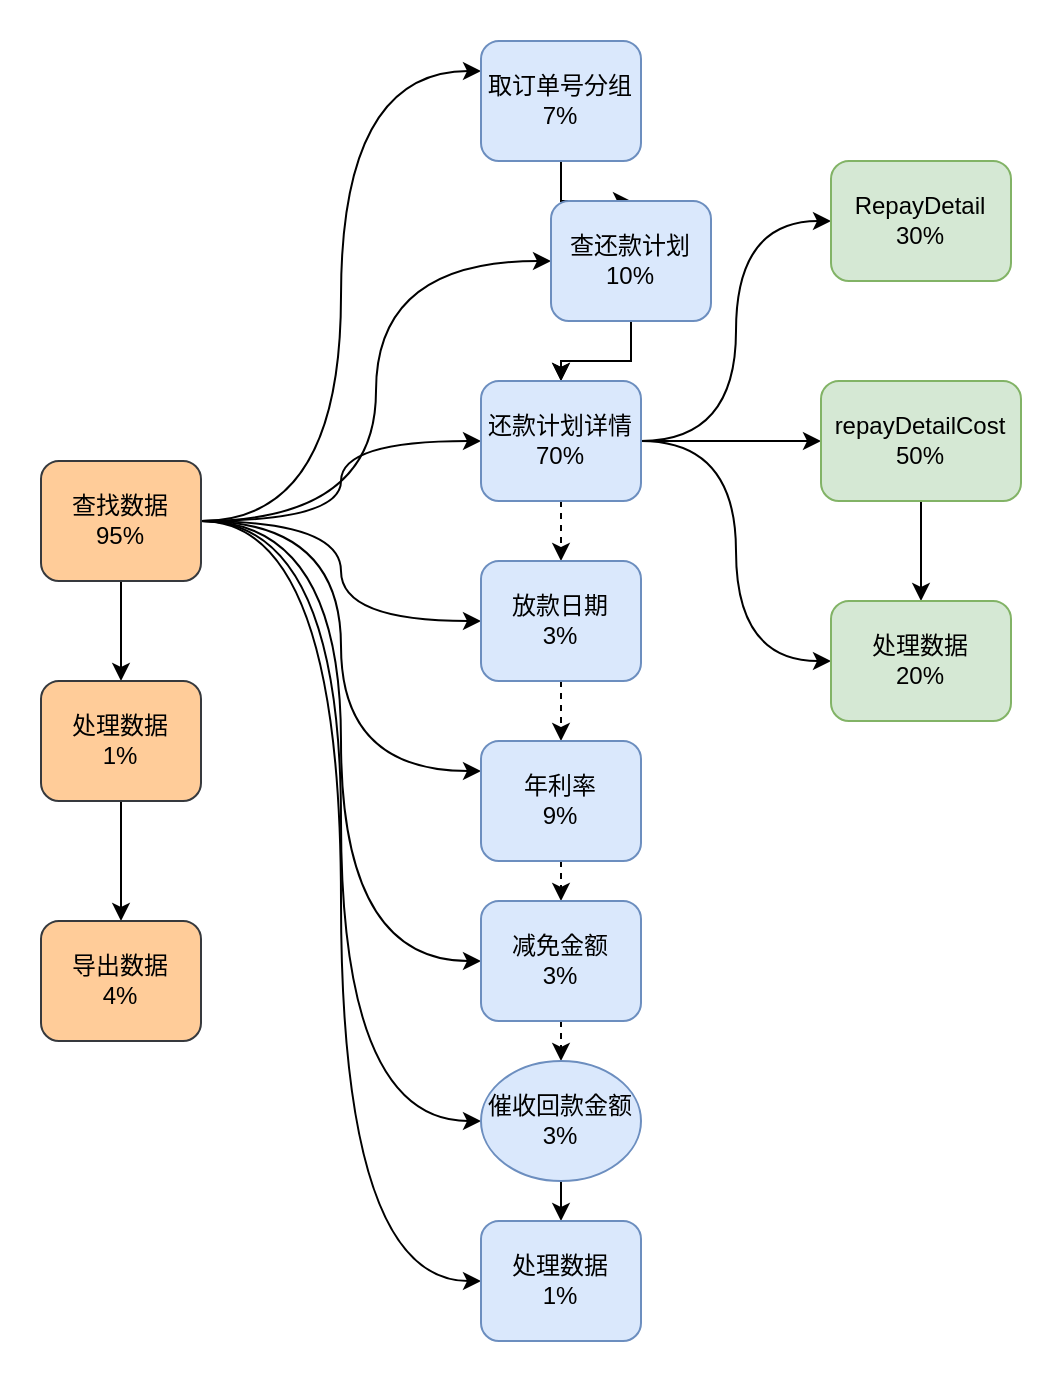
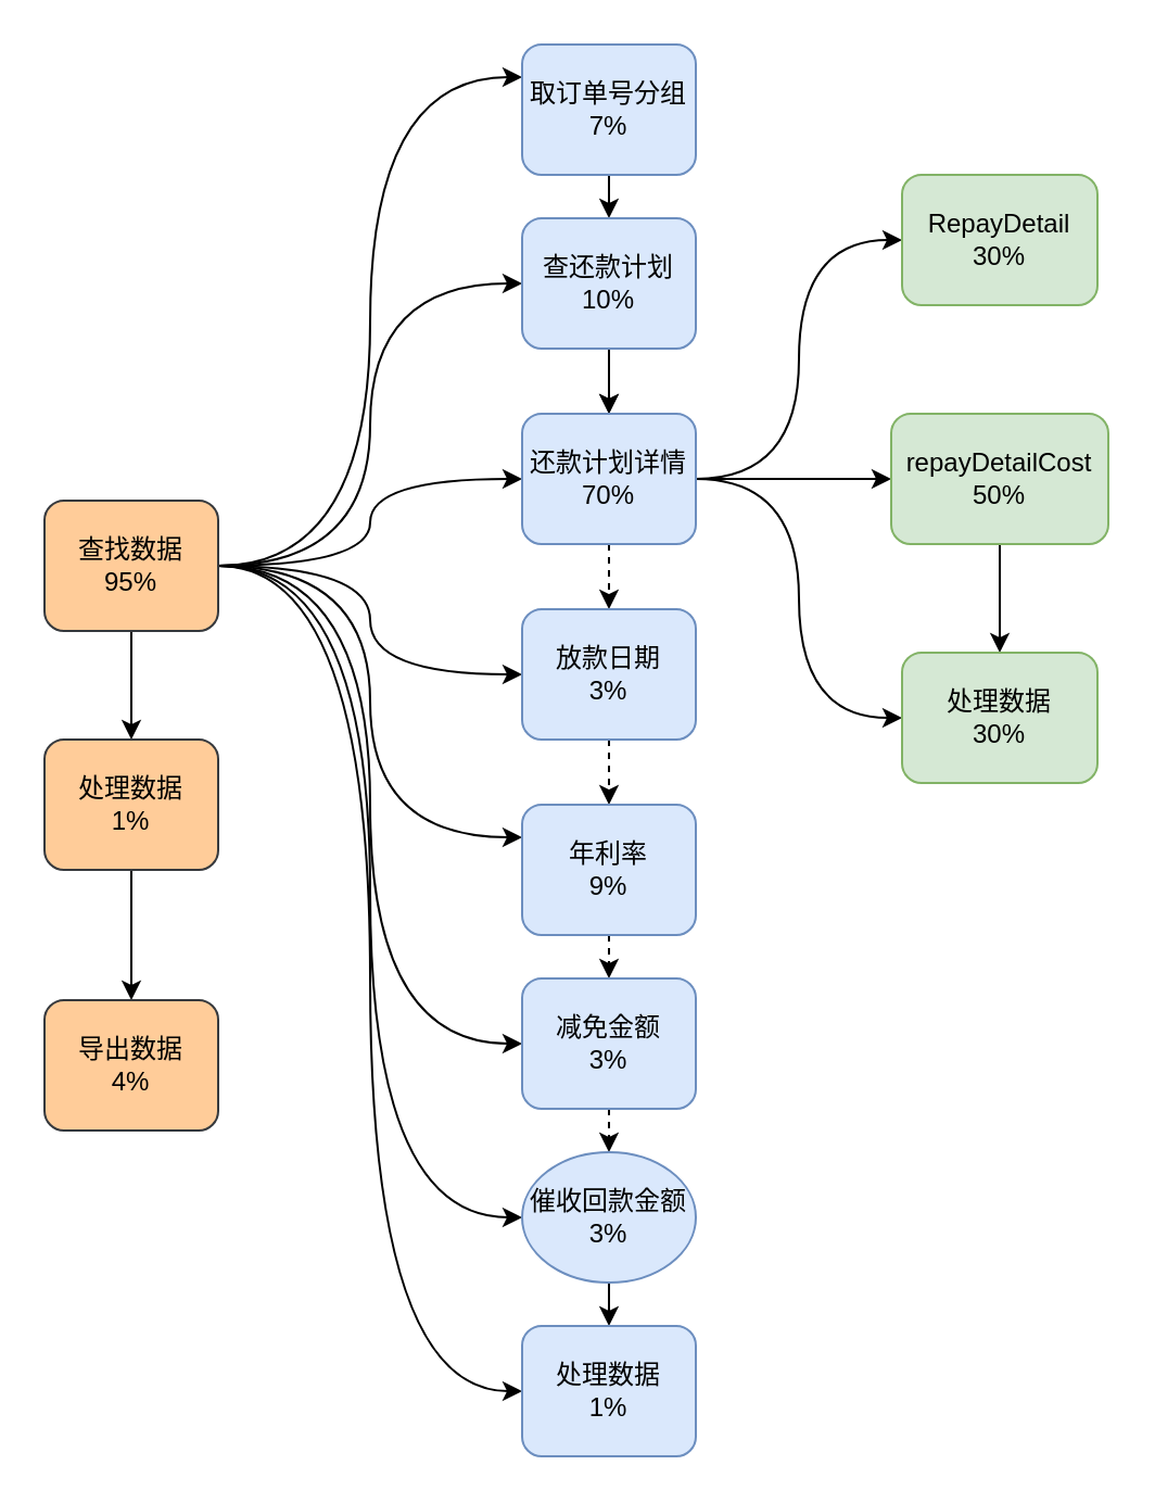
  <mxCell id="0" />
  <mxCell id="1" parent="0" />
  <mxCell id="2" style="edgeStyle=orthogonalEdgeStyle;rounded=0;orthogonalLoop=1;jettySize=auto;html=1;exitX=0.5;exitY=1;exitDx=0;exitDy=0;entryX=0.5;entryY=0;entryDx=0;entryDy=0;" edge="1" parent="1" source="11" target="13"><mxGeometry relative="1" as="geometry" /></mxCell>
  <mxCell id="3" style="edgeStyle=orthogonalEdgeStyle;orthogonalLoop=1;jettySize=auto;html=1;exitX=1;exitY=0.5;exitDx=0;exitDy=0;entryX=0;entryY=0.5;entryDx=0;entryDy=0;curved=1;" edge="1" parent="1" source="11" target="26"><mxGeometry relative="1" as="geometry" /></mxCell>
  <mxCell id="4" style="edgeStyle=orthogonalEdgeStyle;orthogonalLoop=1;jettySize=auto;html=1;exitX=1;exitY=0.5;exitDx=0;exitDy=0;entryX=0;entryY=0.25;entryDx=0;entryDy=0;curved=1;" edge="1" parent="1" source="11" target="16"><mxGeometry relative="1" as="geometry" /></mxCell>
  <mxCell id="5" style="edgeStyle=orthogonalEdgeStyle;orthogonalLoop=1;jettySize=auto;html=1;exitX=1;exitY=0.5;exitDx=0;exitDy=0;entryX=0;entryY=0.5;entryDx=0;entryDy=0;curved=1;" edge="1" parent="1" source="11" target="19"><mxGeometry relative="1" as="geometry" /></mxCell>
  <mxCell id="6" style="edgeStyle=orthogonalEdgeStyle;orthogonalLoop=1;jettySize=auto;html=1;exitX=1;exitY=0.5;exitDx=0;exitDy=0;entryX=0;entryY=0.5;entryDx=0;entryDy=0;curved=1;" edge="1" parent="1" source="11" target="24"><mxGeometry relative="1" as="geometry" /></mxCell>
  <mxCell id="7" style="edgeStyle=orthogonalEdgeStyle;orthogonalLoop=1;jettySize=auto;html=1;exitX=1;exitY=0.5;exitDx=0;exitDy=0;entryX=0;entryY=0.25;entryDx=0;entryDy=0;curved=1;" edge="1" parent="1" source="11" target="28"><mxGeometry relative="1" as="geometry" /></mxCell>
  <mxCell id="8" style="edgeStyle=orthogonalEdgeStyle;orthogonalLoop=1;jettySize=auto;html=1;exitX=1;exitY=0.5;exitDx=0;exitDy=0;entryX=0;entryY=0.5;entryDx=0;entryDy=0;curved=1;" edge="1" parent="1" source="11" target="30"><mxGeometry relative="1" as="geometry" /></mxCell>
  <mxCell id="9" style="edgeStyle=orthogonalEdgeStyle;orthogonalLoop=1;jettySize=auto;html=1;exitX=1;exitY=0.5;exitDx=0;exitDy=0;entryX=0;entryY=0.5;entryDx=0;entryDy=0;curved=1;" edge="1" parent="1" source="11" target="32"><mxGeometry relative="1" as="geometry" /></mxCell>
  <mxCell id="10" style="edgeStyle=orthogonalEdgeStyle;orthogonalLoop=1;jettySize=auto;html=1;exitX=1;exitY=0.5;exitDx=0;exitDy=0;entryX=0;entryY=0.5;entryDx=0;entryDy=0;curved=1;" edge="1" parent="1" source="11" target="37"><mxGeometry relative="1" as="geometry" /></mxCell>
  <mxCell id="11" value="&lt;font style=&quot;font-size: 12px;&quot;&gt;查找数据&lt;br&gt;95%&lt;/font&gt;" style="rounded=1;whiteSpace=wrap;html=1;shadow=0;glass=0;fillColor=#ffcc99;strokeColor=#36393d;direction=east;flipH=0;flipV=1;" vertex="1" parent="1"><mxGeometry x="20" y="230" width="80" height="60" as="geometry" /></mxCell>
  <mxCell id="12" style="edgeStyle=orthogonalEdgeStyle;rounded=0;orthogonalLoop=1;jettySize=auto;html=1;exitX=0.5;exitY=1;exitDx=0;exitDy=0;" edge="1" parent="1" source="13" target="14"><mxGeometry relative="1" as="geometry" /></mxCell>
  <mxCell id="13" value="&lt;font style=&quot;font-size: 12px;&quot;&gt;处理数据&lt;br&gt;1%&lt;/font&gt;" style="rounded=1;whiteSpace=wrap;html=1;shadow=0;glass=0;fillColor=#ffcc99;strokeColor=#36393d;direction=east;flipH=0;flipV=1;" vertex="1" parent="1"><mxGeometry x="20" y="340" width="80" height="60" as="geometry" /></mxCell>
  <mxCell id="14" value="&lt;font style=&quot;font-size: 12px;&quot;&gt;导出数据&lt;br&gt;4%&lt;/font&gt;" style="rounded=1;whiteSpace=wrap;html=1;shadow=0;glass=0;fillColor=#ffcc99;strokeColor=#36393d;direction=east;flipH=0;flipV=1;" vertex="1" parent="1"><mxGeometry x="20" y="460" width="80" height="60" as="geometry" /></mxCell>
  <mxCell id="15" style="edgeStyle=orthogonalEdgeStyle;rounded=0;orthogonalLoop=1;jettySize=auto;html=1;exitX=0.5;exitY=1;exitDx=0;exitDy=0;entryX=0.5;entryY=0;entryDx=0;entryDy=0;" edge="1" parent="1" source="16" target="19"><mxGeometry relative="1" as="geometry" /></mxCell>
  <mxCell id="16" value="取订单号分组&lt;br&gt;7%" style="rounded=1;whiteSpace=wrap;html=1;shadow=0;glass=0;fillColor=#dae8fc;strokeColor=#6c8ebf;direction=east;flipH=0;flipV=1;" vertex="1" parent="1"><mxGeometry x="240" y="20" width="80" height="60" as="geometry" /></mxCell>
  <mxCell id="17" style="edgeStyle=orthogonalEdgeStyle;rounded=0;orthogonalLoop=1;jettySize=auto;html=1;exitX=0.5;exitY=1;exitDx=0;exitDy=0;entryX=0.5;entryY=0;entryDx=0;entryDy=0;" edge="1" parent="1" source="19" target="24"><mxGeometry relative="1" as="geometry" /></mxCell>
  <mxCell id="18" value="" style="edgeStyle=orthogonalEdgeStyle;rounded=0;orthogonalLoop=1;jettySize=auto;html=1;" edge="1" parent="1" source="19" target="24"><mxGeometry relative="1" as="geometry" /></mxCell>
- <mxCell id="19" value="查还款计划&lt;br&gt;10%" style="rounded=1;whiteSpace=wrap;html=1;shadow=0;glass=0;fillColor=#dae8fc;strokeColor=#6c8ebf;direction=east;flipH=0;flipV=1;" vertex="1" parent="1"><mxGeometry x="275" y="100" width="80" height="60" as="geometry" /></mxCell>
+ <mxCell id="19" value="查还款计划&lt;br&gt;10%" style="rounded=1;whiteSpace=wrap;html=1;shadow=0;glass=0;fillColor=#dae8fc;strokeColor=#6c8ebf;direction=east;flipH=0;flipV=1;" vertex="1" parent="1"><mxGeometry x="240" y="100" width="80" height="60" as="geometry" /></mxCell>
  <mxCell id="20" style="edgeStyle=orthogonalEdgeStyle;rounded=0;orthogonalLoop=1;jettySize=auto;html=1;exitX=0.5;exitY=1;exitDx=0;exitDy=0;entryX=0.5;entryY=0;entryDx=0;entryDy=0;dashed=1;" edge="1" parent="1" source="24" target="26"><mxGeometry relative="1" as="geometry" /></mxCell>
  <mxCell id="21" style="edgeStyle=orthogonalEdgeStyle;orthogonalLoop=1;jettySize=auto;html=1;exitX=1;exitY=0.5;exitDx=0;exitDy=0;entryX=0;entryY=0.5;entryDx=0;entryDy=0;curved=1;" edge="1" parent="1" source="24" target="33"><mxGeometry relative="1" as="geometry" /></mxCell>
  <mxCell id="22" style="edgeStyle=orthogonalEdgeStyle;rounded=0;orthogonalLoop=1;jettySize=auto;html=1;exitX=1;exitY=0.5;exitDx=0;exitDy=0;entryX=0;entryY=0.5;entryDx=0;entryDy=0;" edge="1" parent="1" source="24" target="35"><mxGeometry relative="1" as="geometry" /></mxCell>
  <mxCell id="23" style="edgeStyle=orthogonalEdgeStyle;orthogonalLoop=1;jettySize=auto;html=1;exitX=1;exitY=0.5;exitDx=0;exitDy=0;entryX=0;entryY=0.5;entryDx=0;entryDy=0;curved=1;" edge="1" parent="1" source="24" target="36"><mxGeometry relative="1" as="geometry" /></mxCell>
  <mxCell id="24" value="还款计划详情&lt;br&gt;70%" style="rounded=1;whiteSpace=wrap;html=1;shadow=0;glass=0;fillColor=#dae8fc;strokeColor=#6c8ebf;direction=east;flipH=0;flipV=1;" vertex="1" parent="1"><mxGeometry x="240" y="190" width="80" height="60" as="geometry" /></mxCell>
  <mxCell id="25" style="edgeStyle=orthogonalEdgeStyle;rounded=0;orthogonalLoop=1;jettySize=auto;html=1;exitX=0.5;exitY=1;exitDx=0;exitDy=0;entryX=0.5;entryY=0;entryDx=0;entryDy=0;dashed=1;" edge="1" parent="1" source="26" target="28"><mxGeometry relative="1" as="geometry" /></mxCell>
  <mxCell id="26" value="放款日期&lt;br&gt;3%" style="rounded=1;whiteSpace=wrap;html=1;shadow=0;glass=0;fillColor=#dae8fc;strokeColor=#6c8ebf;direction=east;flipH=0;flipV=1;" vertex="1" parent="1"><mxGeometry x="240" y="280" width="80" height="60" as="geometry" /></mxCell>
  <mxCell id="27" style="edgeStyle=orthogonalEdgeStyle;rounded=0;orthogonalLoop=1;jettySize=auto;html=1;exitX=0.5;exitY=1;exitDx=0;exitDy=0;entryX=0.5;entryY=0;entryDx=0;entryDy=0;dashed=1;" edge="1" parent="1" source="28" target="30"><mxGeometry relative="1" as="geometry" /></mxCell>
  <mxCell id="28" value="年利率&lt;br&gt;9%" style="rounded=1;whiteSpace=wrap;html=1;shadow=0;glass=0;fillColor=#dae8fc;strokeColor=#6c8ebf;direction=east;flipH=0;flipV=1;" vertex="1" parent="1"><mxGeometry x="240" y="370" width="80" height="60" as="geometry" /></mxCell>
  <mxCell id="29" style="edgeStyle=orthogonalEdgeStyle;rounded=0;orthogonalLoop=1;jettySize=auto;html=1;exitX=0.5;exitY=1;exitDx=0;exitDy=0;entryX=0.5;entryY=0;entryDx=0;entryDy=0;dashed=1;" edge="1" parent="1" source="30" target="32"><mxGeometry relative="1" as="geometry" /></mxCell>
  <mxCell id="30" value="减免金额&lt;br&gt;3%" style="rounded=1;whiteSpace=wrap;html=1;shadow=0;glass=0;fillColor=#dae8fc;strokeColor=#6c8ebf;direction=east;flipH=0;flipV=1;" vertex="1" parent="1"><mxGeometry x="240" y="450" width="80" height="60" as="geometry" /></mxCell>
  <mxCell id="31" style="edgeStyle=orthogonalEdgeStyle;rounded=0;orthogonalLoop=1;jettySize=auto;html=1;exitX=0.5;exitY=1;exitDx=0;exitDy=0;entryX=0.5;entryY=0;entryDx=0;entryDy=0;" edge="1" parent="1" source="32" target="37"><mxGeometry relative="1" as="geometry" /></mxCell>
  <mxCell id="32" value="催收回款金额&lt;br&gt;3%" style="ellipse;whiteSpace=wrap;html=1;shadow=0;glass=0;fillColor=#dae8fc;strokeColor=#6c8ebf;direction=east;flipH=0;flipV=1;" vertex="1" parent="1"><mxGeometry x="240" y="530" width="80" height="60" as="geometry" /></mxCell>
  <mxCell id="33" value="RepayDetail&lt;br&gt;30%" style="rounded=1;whiteSpace=wrap;html=1;shadow=0;glass=0;fillColor=#d5e8d4;strokeColor=#82b366;direction=east;flipH=0;flipV=1;" vertex="1" parent="1"><mxGeometry x="415" y="80" width="90" height="60" as="geometry" /></mxCell>
  <mxCell id="34" style="edgeStyle=orthogonalEdgeStyle;rounded=0;orthogonalLoop=1;jettySize=auto;html=1;exitX=0.5;exitY=1;exitDx=0;exitDy=0;entryX=0.5;entryY=0;entryDx=0;entryDy=0;" edge="1" parent="1" source="35" target="36"><mxGeometry relative="1" as="geometry" /></mxCell>
  <mxCell id="35" value="repayDetailCost&lt;br&gt;50%" style="rounded=1;whiteSpace=wrap;html=1;shadow=0;glass=0;fillColor=#d5e8d4;strokeColor=#82b366;direction=east;flipH=0;flipV=1;" vertex="1" parent="1"><mxGeometry x="410" y="190" width="100" height="60" as="geometry" /></mxCell>
- <mxCell id="36" value="&lt;font style=&quot;font-size: 12px;&quot;&gt;处理数据&lt;br&gt;20%&lt;br&gt;&lt;/font&gt;" style="rounded=1;whiteSpace=wrap;html=1;shadow=0;glass=0;fillColor=#d5e8d4;strokeColor=#82b366;direction=east;flipH=0;flipV=1;" vertex="1" parent="1"><mxGeometry x="415" y="300" width="90" height="60" as="geometry" /></mxCell>
+ <mxCell id="36" value="&lt;font style=&quot;font-size: 12px;&quot;&gt;处理数据&lt;br&gt;30%&lt;br&gt;&lt;/font&gt;" style="rounded=1;whiteSpace=wrap;html=1;shadow=0;glass=0;fillColor=#d5e8d4;strokeColor=#82b366;direction=east;flipH=0;flipV=1;" vertex="1" parent="1"><mxGeometry x="415" y="300" width="90" height="60" as="geometry" /></mxCell>
  <mxCell id="37" value="处理数据&lt;br&gt;1%" style="rounded=1;whiteSpace=wrap;html=1;shadow=0;glass=0;fillColor=#dae8fc;strokeColor=#6c8ebf;direction=east;flipH=0;flipV=1;" vertex="1" parent="1"><mxGeometry x="240" y="610" width="80" height="60" as="geometry" /></mxCell>
